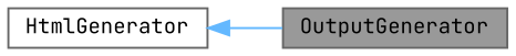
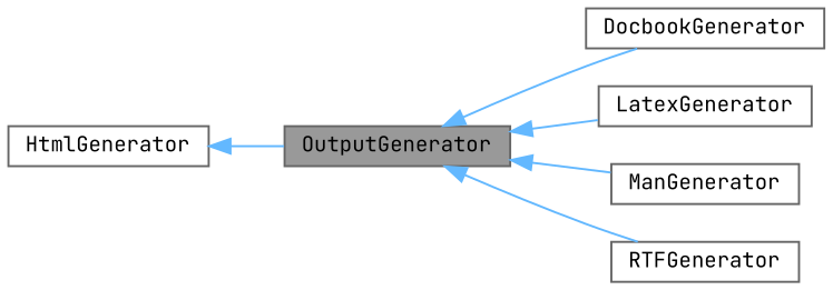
  digraph {
    fontname="JetBrains Mono"
    rankdir=LR
    node [color=gray40 fillcolor=white fontname="JetBrains Mono" fontsize=10 shape=box style=filled]
    edge [color=steelblue1 dir=back fontname="JetBrains Mono" fontsize=10 labelfontname=Helvetica labelfontsize=10 style=solid]
    n1 [fillcolor=grey60 fontcolor=black height=0.2 label=OutputGenerator width=0.4]
+   n2 [height=0.2 label=DocbookGenerator width=0.4]
+   n3 [height=0.2 label=LatexGenerator width=0.4]
+   n4 [height=0.2 label=ManGenerator width=0.4]
+   n5 [height=0.2 label=RTFGenerator width=0.4]
    n6 [height=0.2 label=HtmlGenerator width=0.4]
+   n1 -> n2
+   n1 -> n3
+   n1 -> n4
+   n1 -> n5
    n6 -> n1
  }
